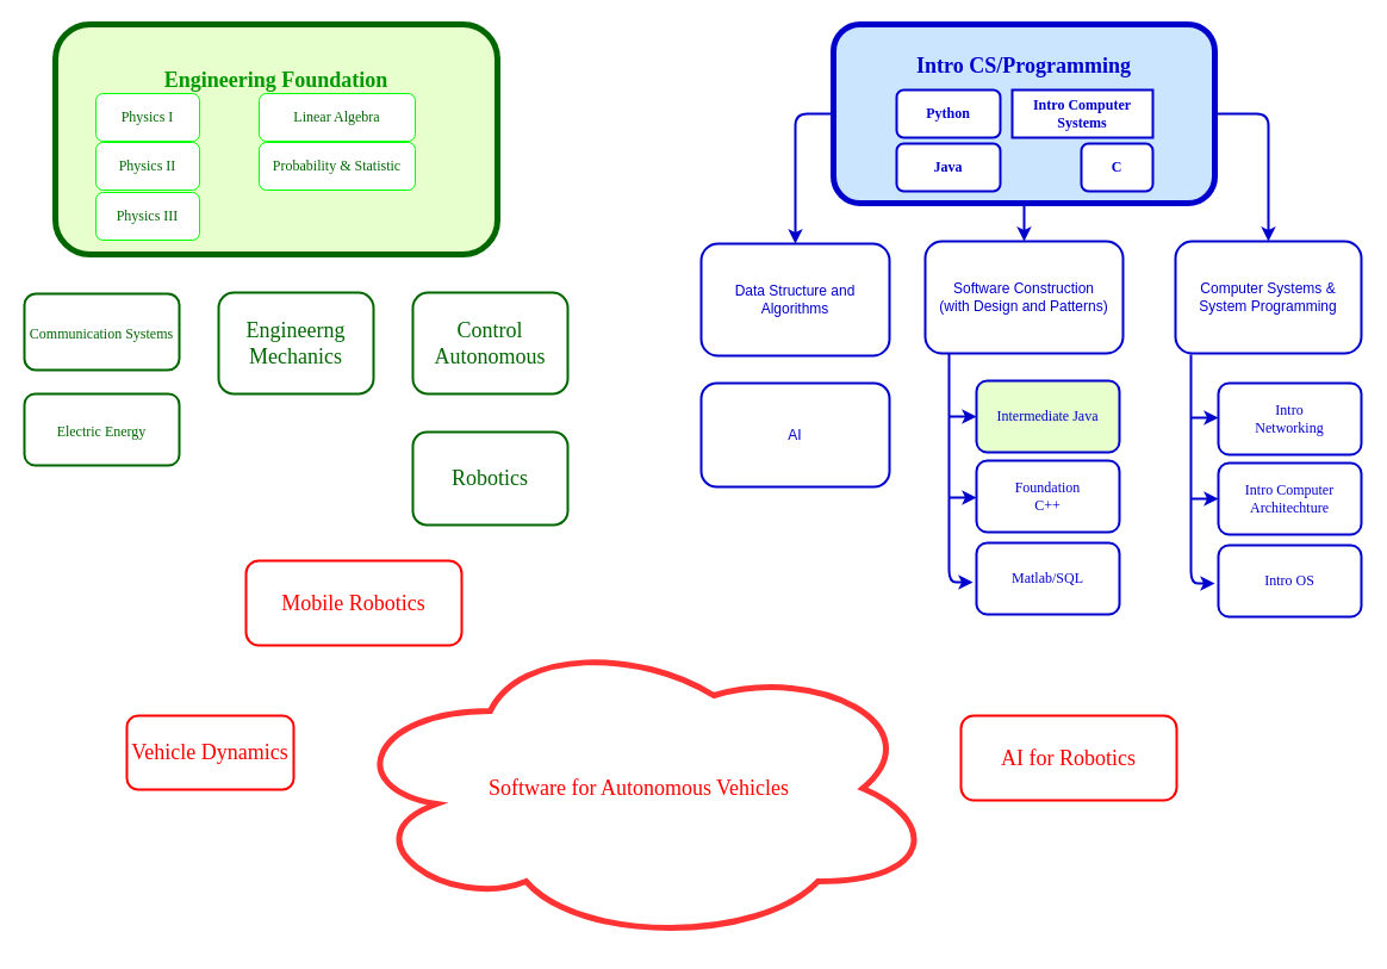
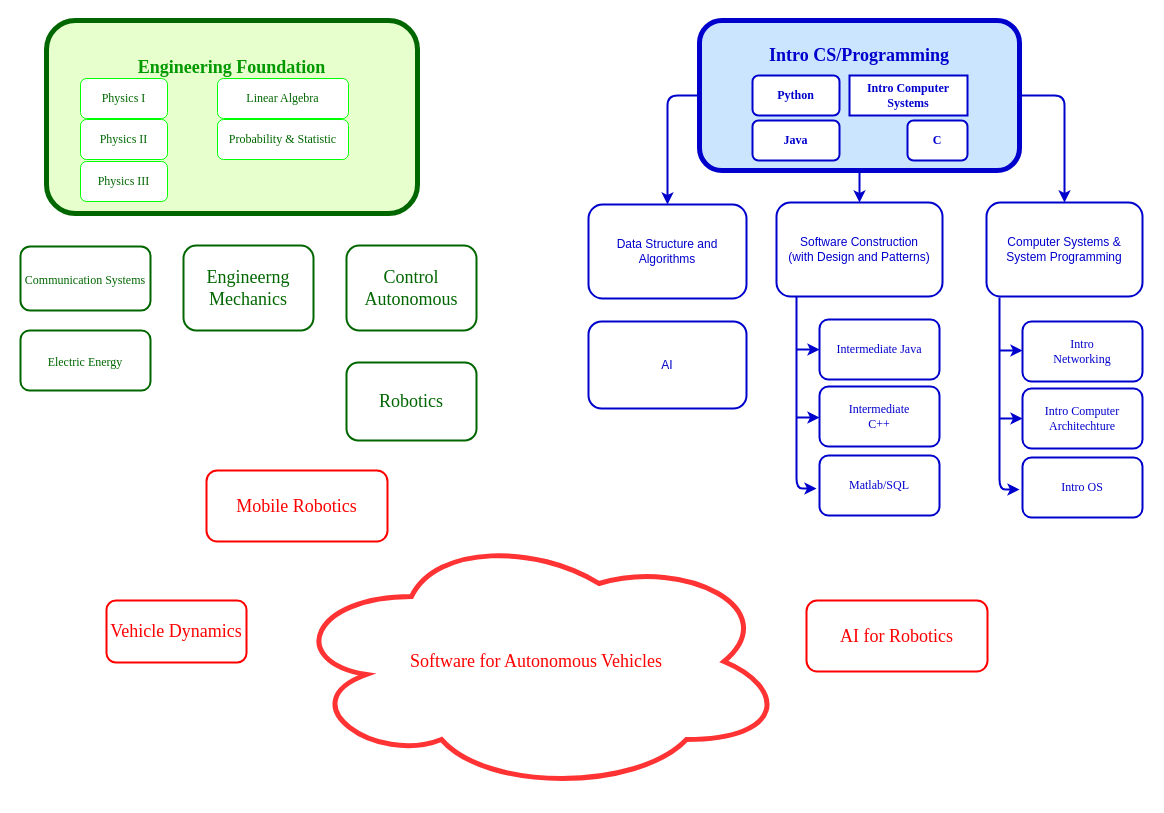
  <mxCell id="0" />
  <mxCell id="1" parent="0" />
  <mxCell id="2" value="Engineering Foundation" style="rounded=1;whiteSpace=wrap;html=1;spacingTop=-100;fontColor=#009900;fontFamily=Lucida Console;fontSize=18;fontStyle=1;strokeColor=#006600;strokeWidth=5;fillColor=#E6FFCC;" vertex="1" parent="1"><mxGeometry x="46" y="20" width="371" height="193" as="geometry" /></mxCell>
  <mxCell id="3" style="edgeStyle=none;html=1;exitX=0.5;exitY=1;exitDx=0;exitDy=0;entryX=0.5;entryY=0;entryDx=0;entryDy=0;fontFamily=Lucida Console;fontSize=12;fontColor=#0000CC;strokeColor=#0000CC;strokeWidth=2;" edge="1" parent="1" source="4" target="12"><mxGeometry relative="1" as="geometry" /></mxCell>
  <mxCell id="4" value="Intro CS/Programming" style="rounded=1;whiteSpace=wrap;html=1;strokeColor=#0000CC;strokeWidth=5;fontColor=#0000CC;fontFamily=Lucida Console;fontStyle=1;fontSize=18;spacingBottom=0;spacingTop=-80;fillColor=#CCE5FF;" vertex="1" parent="1"><mxGeometry x="699" y="20" width="320" height="150" as="geometry" /></mxCell>
  <mxCell id="5" value="Java" style="rounded=1;whiteSpace=wrap;html=1;strokeColor=#0000CC;strokeWidth=2;fontColor=#0000CC;fontFamily=Lucida Console;fontStyle=1" vertex="1" parent="1"><mxGeometry x="752" y="120" width="87" height="40" as="geometry" /></mxCell>
  <mxCell id="6" value="Python" style="rounded=1;whiteSpace=wrap;html=1;strokeColor=#0000CC;strokeWidth=2;fontColor=#0000CC;fontFamily=Lucida Console;fontStyle=1" vertex="1" parent="1"><mxGeometry x="752" y="75" width="87" height="40" as="geometry" /></mxCell>
  <mxCell id="7" value="C" style="rounded=1;whiteSpace=wrap;html=1;strokeColor=#0000CC;strokeWidth=2;fontColor=#0000CC;fontFamily=Lucida Console;fontStyle=1" vertex="1" parent="1"><mxGeometry x="907" y="120" width="60" height="40" as="geometry" /></mxCell>
  <mxCell id="8" value="Data Structure and Algorithms" style="rounded=1;whiteSpace=wrap;html=1;strokeColor=#0000CC;strokeWidth=2;fontColor=#0000CC;" vertex="1" parent="1"><mxGeometry x="588" y="204" width="158" height="94" as="geometry" /></mxCell>
  <mxCell id="9" value="AI" style="rounded=1;whiteSpace=wrap;html=1;strokeColor=#0000CC;strokeWidth=2;fontColor=#0000CC;" vertex="1" parent="1"><mxGeometry x="588" y="321" width="158" height="87" as="geometry" /></mxCell>
  <mxCell id="10" value="Computer Systems &amp;amp; System Programming" style="rounded=1;whiteSpace=wrap;html=1;strokeColor=#0000CC;strokeWidth=2;fontColor=#0000CC;" vertex="1" parent="1"><mxGeometry x="986" y="202" width="156" height="94" as="geometry" /></mxCell>
  <mxCell id="11" value="Intro Computer Systems" style="whiteSpace=wrap;html=1;strokeColor=#0000CC;strokeWidth=2;fontColor=#0000CC;fontFamily=Lucida Console;fontStyle=1;rounded=0;" vertex="1" parent="1"><mxGeometry x="849" y="75" width="118" height="40" as="geometry" /></mxCell>
  <mxCell id="12" value="Software Construction &lt;br&gt;(with Design and Patterns)" style="rounded=1;whiteSpace=wrap;html=1;strokeColor=#0000CC;strokeWidth=2;fontColor=#0000CC;" vertex="1" parent="1"><mxGeometry x="776" y="202" width="166" height="94" as="geometry" /></mxCell>
  <mxCell id="13" value="Physics I" style="rounded=1;whiteSpace=wrap;html=1;fontColor=#006600;strokeColor=#00FF00;fontFamily=Lucida Console;" vertex="1" parent="1"><mxGeometry x="80" y="78" width="87" height="40" as="geometry" /></mxCell>
- <mxCell id="14" value="Intermediate Java" style="rounded=1;whiteSpace=wrap;html=1;fontFamily=Lucida Console;fontSize=12;fontColor=#0000CC;strokeColor=#0000CC;strokeWidth=2;fillColor=#e6ffcc;" vertex="1" parent="1"><mxGeometry x="819" y="319" width="120" height="60" as="geometry" /></mxCell>
- <mxCell id="15" value="Foundation&lt;br&gt;C++" style="rounded=1;whiteSpace=wrap;html=1;fontFamily=Lucida Console;fontSize=12;fontColor=#0000CC;strokeColor=#0000CC;strokeWidth=2;" vertex="1" parent="1"><mxGeometry x="819" y="386" width="120" height="60" as="geometry" /></mxCell>
+ <mxCell id="14" value="Intermediate Java" style="rounded=1;whiteSpace=wrap;html=1;fontFamily=Lucida Console;fontSize=12;fontColor=#0000CC;strokeColor=#0000CC;strokeWidth=2;" vertex="1" parent="1"><mxGeometry x="819" y="319" width="120" height="60" as="geometry" /></mxCell>
+ <mxCell id="15" value="Intermediate&lt;br&gt;C++" style="rounded=1;whiteSpace=wrap;html=1;fontFamily=Lucida Console;fontSize=12;fontColor=#0000CC;strokeColor=#0000CC;strokeWidth=2;" vertex="1" parent="1"><mxGeometry x="819" y="386" width="120" height="60" as="geometry" /></mxCell>
  <mxCell id="16" value="Matlab/SQL" style="rounded=1;whiteSpace=wrap;html=1;fontFamily=Lucida Console;fontSize=12;fontColor=#0000CC;strokeColor=#0000CC;strokeWidth=2;" vertex="1" parent="1"><mxGeometry x="819" y="455" width="120" height="60" as="geometry" /></mxCell>
  <mxCell id="17" value="Intro &lt;br&gt;Networking" style="rounded=1;whiteSpace=wrap;html=1;fontFamily=Lucida Console;fontSize=12;fontColor=#0000CC;strokeColor=#0000CC;strokeWidth=2;" vertex="1" parent="1"><mxGeometry x="1022" y="321" width="120" height="60" as="geometry" /></mxCell>
  <mxCell id="18" value="Intro Computer Architechture" style="rounded=1;whiteSpace=wrap;html=1;fontFamily=Lucida Console;fontSize=12;fontColor=#0000CC;strokeColor=#0000CC;strokeWidth=2;" vertex="1" parent="1"><mxGeometry x="1022" y="388" width="120" height="60" as="geometry" /></mxCell>
  <mxCell id="19" value="Intro OS" style="rounded=1;whiteSpace=wrap;html=1;fontFamily=Lucida Console;fontSize=12;fontColor=#0000CC;strokeColor=#0000CC;strokeWidth=2;" vertex="1" parent="1"><mxGeometry x="1022" y="457" width="120" height="60" as="geometry" /></mxCell>
  <mxCell id="20" value="" style="endArrow=classic;html=1;fontFamily=Lucida Console;fontSize=12;fontColor=#0000CC;entryX=0.5;entryY=0;entryDx=0;entryDy=0;exitX=0;exitY=0.5;exitDx=0;exitDy=0;strokeColor=#0000CC;strokeWidth=2;" edge="1" parent="1" source="4" target="8"><mxGeometry width="50" height="50" relative="1" as="geometry"><mxPoint x="686" y="88" as="sourcePoint" /><mxPoint x="656" y="318" as="targetPoint" /><Array as="points"><mxPoint x="667" y="95" /></Array></mxGeometry></mxCell>
  <mxCell id="21" value="" style="endArrow=classic;html=1;fontFamily=Lucida Console;fontSize=12;fontColor=#0000CC;strokeColor=#0000CC;strokeWidth=2;exitX=1;exitY=0.5;exitDx=0;exitDy=0;entryX=0.5;entryY=0;entryDx=0;entryDy=0;" edge="1" parent="1" source="4" target="10"><mxGeometry width="50" height="50" relative="1" as="geometry"><mxPoint x="946" y="248" as="sourcePoint" /><mxPoint x="996" y="198" as="targetPoint" /><Array as="points"><mxPoint x="1064" y="95" /></Array></mxGeometry></mxCell>
  <mxCell id="22" value="" style="endArrow=classic;html=1;fontFamily=Lucida Console;fontSize=12;fontColor=#0000CC;strokeColor=#0000CC;strokeWidth=2;" edge="1" parent="1"><mxGeometry width="50" height="50" relative="1" as="geometry"><mxPoint x="796" y="296" as="sourcePoint" /><mxPoint x="816" y="488" as="targetPoint" /><Array as="points"><mxPoint x="796" y="488" /></Array></mxGeometry></mxCell>
  <mxCell id="23" value="" style="endArrow=classic;html=1;fontFamily=Lucida Console;fontSize=12;fontColor=#0000CC;strokeColor=#0000CC;strokeWidth=2;entryX=0;entryY=0.5;entryDx=0;entryDy=0;" edge="1" parent="1"><mxGeometry width="50" height="50" relative="1" as="geometry"><mxPoint x="796" y="349" as="sourcePoint" /><mxPoint x="819" y="349" as="targetPoint" /></mxGeometry></mxCell>
  <mxCell id="24" value="" style="endArrow=classic;html=1;fontFamily=Lucida Console;fontSize=12;fontColor=#0000CC;strokeColor=#0000CC;strokeWidth=2;" edge="1" parent="1"><mxGeometry width="50" height="50" relative="1" as="geometry"><mxPoint x="796" y="417" as="sourcePoint" /><mxPoint x="819" y="417" as="targetPoint" /></mxGeometry></mxCell>
  <mxCell id="25" value="" style="endArrow=classic;html=1;fontFamily=Lucida Console;fontSize=12;fontColor=#0000CC;strokeColor=#0000CC;strokeWidth=2;" edge="1" parent="1"><mxGeometry width="50" height="50" relative="1" as="geometry"><mxPoint x="999" y="297" as="sourcePoint" /><mxPoint x="1019" y="489" as="targetPoint" /><Array as="points"><mxPoint x="999" y="489" /></Array></mxGeometry></mxCell>
  <mxCell id="26" value="" style="endArrow=classic;html=1;fontFamily=Lucida Console;fontSize=12;fontColor=#0000CC;strokeColor=#0000CC;strokeWidth=2;entryX=0;entryY=0.5;entryDx=0;entryDy=0;" edge="1" parent="1"><mxGeometry width="50" height="50" relative="1" as="geometry"><mxPoint x="999" y="350" as="sourcePoint" /><mxPoint x="1022" y="350" as="targetPoint" /></mxGeometry></mxCell>
  <mxCell id="27" value="" style="endArrow=classic;html=1;fontFamily=Lucida Console;fontSize=12;fontColor=#0000CC;strokeColor=#0000CC;strokeWidth=2;" edge="1" parent="1"><mxGeometry width="50" height="50" relative="1" as="geometry"><mxPoint x="999" y="418" as="sourcePoint" /><mxPoint x="1022" y="418" as="targetPoint" /></mxGeometry></mxCell>
  <mxCell id="28" value="Physics II" style="rounded=1;whiteSpace=wrap;html=1;fontColor=#006600;strokeColor=#00FF00;fontFamily=Lucida Console;" vertex="1" parent="1"><mxGeometry x="80" y="119" width="87" height="40" as="geometry" /></mxCell>
  <mxCell id="29" value="Physics III" style="rounded=1;whiteSpace=wrap;html=1;fontColor=#006600;strokeColor=#00FF00;fontFamily=Lucida Console;" vertex="1" parent="1"><mxGeometry x="80" y="161" width="87" height="40" as="geometry" /></mxCell>
  <mxCell id="30" value="Linear Algebra" style="rounded=1;whiteSpace=wrap;html=1;fontColor=#006600;strokeColor=#00FF00;fontFamily=Lucida Console;" vertex="1" parent="1"><mxGeometry x="217" y="78" width="131" height="40" as="geometry" /></mxCell>
  <mxCell id="31" value="Probability &amp;amp; Statistic" style="rounded=1;whiteSpace=wrap;html=1;fontColor=#006600;strokeColor=#00FF00;fontFamily=Lucida Console;" vertex="1" parent="1"><mxGeometry x="217" y="119" width="131" height="40" as="geometry" /></mxCell>
  <mxCell id="32" value="&lt;font color=&quot;#ff0000&quot;&gt;Software for Autonomous Vehicles&lt;/font&gt;" style="ellipse;shape=cloud;whiteSpace=wrap;html=1;fontFamily=Lucida Console;fontSize=18;fontColor=#006600;strokeColor=#FF3333;strokeWidth=5;fillColor=#FFFFFF;" vertex="1" parent="1"><mxGeometry x="286" y="531" width="500" height="260" as="geometry" /></mxCell>
  <mxCell id="33" value="Robotics" style="rounded=1;whiteSpace=wrap;html=1;fontFamily=Lucida Console;fontSize=18;fontColor=#006600;strokeColor=#006600;strokeWidth=2;fillColor=#FFFFFF;" vertex="1" parent="1"><mxGeometry x="346" y="362" width="130" height="78" as="geometry" /></mxCell>
  <mxCell id="34" value="Control Autonomous" style="rounded=1;whiteSpace=wrap;html=1;fontFamily=Lucida Console;fontSize=18;fontColor=#006600;strokeColor=#006600;strokeWidth=2;fillColor=#FFFFFF;" vertex="1" parent="1"><mxGeometry x="346" y="245" width="130" height="85" as="geometry" /></mxCell>
  <mxCell id="35" value="Engineerng Mechanics" style="rounded=1;whiteSpace=wrap;html=1;fontFamily=Lucida Console;fontSize=18;fontColor=#006600;strokeColor=#006600;strokeWidth=2;fillColor=#FFFFFF;" vertex="1" parent="1"><mxGeometry x="183" y="245" width="130" height="85" as="geometry" /></mxCell>
  <mxCell id="36" value="&lt;font color=&quot;#ff0000&quot;&gt;Vehicle Dynamics&lt;/font&gt;" style="rounded=1;whiteSpace=wrap;html=1;fontFamily=Lucida Console;fontSize=18;fontColor=#006600;strokeColor=#FF0000;strokeWidth=2;fillColor=#FFFFFF;" vertex="1" parent="1"><mxGeometry x="106" y="600" width="140" height="62" as="geometry" /></mxCell>
  <mxCell id="37" value="&lt;font style=&quot;font-size: 12px&quot;&gt;Communication Systems&lt;/font&gt;" style="rounded=1;whiteSpace=wrap;html=1;fontFamily=Lucida Console;fontSize=18;fontColor=#006600;strokeColor=#006600;strokeWidth=2;fillColor=#FFFFFF;" vertex="1" parent="1"><mxGeometry x="20" y="246" width="130" height="64" as="geometry" /></mxCell>
  <mxCell id="38" value="&lt;span style=&quot;font-size: 12px&quot;&gt;Electric Energy&lt;/span&gt;" style="rounded=1;whiteSpace=wrap;html=1;fontFamily=Lucida Console;fontSize=18;fontColor=#006600;strokeColor=#006600;strokeWidth=2;fillColor=#FFFFFF;" vertex="1" parent="1"><mxGeometry x="20" y="330" width="130" height="60" as="geometry" /></mxCell>
  <mxCell id="39" value="&lt;font color=&quot;#ff0000&quot;&gt;Mobile Robotics&lt;/font&gt;" style="rounded=1;whiteSpace=wrap;html=1;fontFamily=Lucida Console;fontSize=18;fontColor=#006600;strokeColor=#FF0000;strokeWidth=2;fillColor=#FFFFFF;" vertex="1" parent="1"><mxGeometry x="206" y="470" width="181" height="71" as="geometry" /></mxCell>
  <mxCell id="40" value="&lt;font color=&quot;#ff0000&quot;&gt;AI for Robotics&lt;/font&gt;" style="rounded=1;whiteSpace=wrap;html=1;fontFamily=Lucida Console;fontSize=18;fontColor=#006600;strokeColor=#FF0000;strokeWidth=2;fillColor=#FFFFFF;" vertex="1" parent="1"><mxGeometry x="806" y="600" width="181" height="71" as="geometry" /></mxCell>
